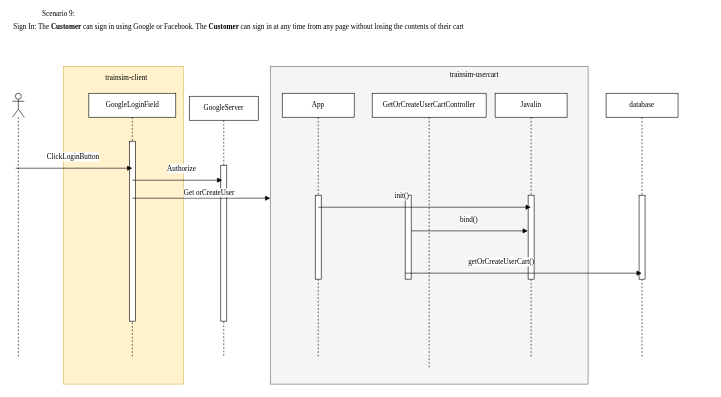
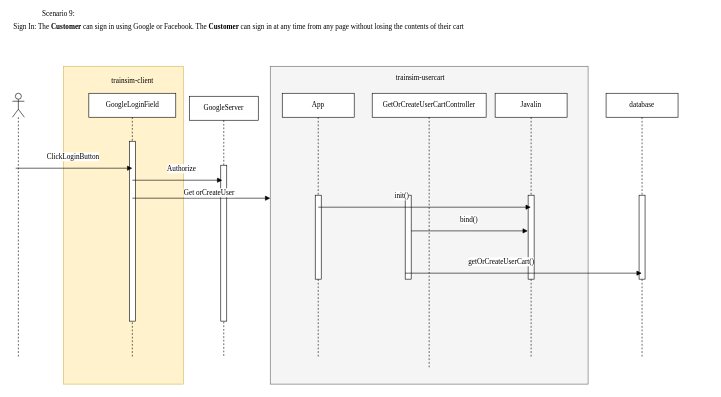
  <mxCell id="0" />
  <mxCell id="1" parent="0" />
  <mxCell id="2" value="" style="html=1;fillColor=#f5f5f5;fontFamily=Verdana;fontSize=12;strokeColor=#666666;fontColor=#333333;" parent="1" vertex="1"><mxGeometry x="450" y="110" width="530" height="530" as="geometry" /></mxCell>
  <mxCell id="3" value="" style="html=1;fillColor=#fff2cc;fontFamily=Verdana;fontSize=12;strokeColor=#d6b656;" parent="1" vertex="1"><mxGeometry x="105" y="110" width="200" height="530" as="geometry" /></mxCell>
  <mxCell id="4" value="&lt;div class=&quot;O1&quot; style=&quot;margin-top: 3.6pt ; margin-bottom: 6pt ; margin-left: 0.81in ; text-indent: -0.31in ; direction: ltr ; unicode-bidi: embed ; word-break: normal&quot;&gt;&lt;font style=&quot;font-size: 12px&quot;&gt;&lt;font style=&quot;font-size: 12px&quot;&gt;Scenario 9:&amp;nbsp;&lt;/font&gt;&lt;/font&gt;&lt;/div&gt;&lt;font style=&quot;font-size: 12px&quot;&gt;&lt;span style=&quot;font-family: &amp;#34;century gothic&amp;#34;&quot;&gt;Sign In: The &lt;/span&gt;&lt;span style=&quot;font-family: &amp;#34;century gothic&amp;#34; ; font-weight: bold&quot;&gt;Customer &lt;/span&gt;&lt;span style=&quot;font-family: &amp;#34;century gothic&amp;#34;&quot;&gt;can sign in using Google or Facebook. The &lt;/span&gt;&lt;span style=&quot;font-family: &amp;#34;century gothic&amp;#34; ; font-weight: bold&quot;&gt;Customer &lt;/span&gt;&lt;span style=&quot;font-family: &amp;#34;century gothic&amp;#34;&quot;&gt;can sign in at any time from any page without losing the contents of their cart&lt;/span&gt;&lt;/font&gt;" style="text;html=1;strokeColor=none;fillColor=none;align=left;verticalAlign=middle;whiteSpace=wrap;rounded=0;fontFamily=Verdana;fontSize=12;" parent="1" vertex="1"><mxGeometry x="20" y="20" width="1160" height="20" as="geometry" /></mxCell>
  <mxCell id="5" value="" style="shape=umlLifeline;participant=umlActor;perimeter=lifelinePerimeter;whiteSpace=wrap;html=1;container=1;collapsible=0;recursiveResize=0;verticalAlign=top;spacingTop=36;outlineConnect=0;size=40;fontFamily=Verdana;fontSize=12;" parent="1" vertex="1"><mxGeometry x="20" y="155" width="20" height="440" as="geometry" /></mxCell>
  <mxCell id="6" value="GoogleServer" style="shape=umlLifeline;perimeter=lifelinePerimeter;whiteSpace=wrap;html=1;container=1;collapsible=0;recursiveResize=0;outlineConnect=0;fontFamily=Verdana;fontSize=12;" parent="1" vertex="1"><mxGeometry x="315" y="160" width="115" height="435" as="geometry" /></mxCell>
  <mxCell id="7" value="" style="html=1;points=[];perimeter=orthogonalPerimeter;rounded=0;shadow=0;comic=0;labelBackgroundColor=none;strokeWidth=1;fontFamily=Verdana;fontSize=12;align=center;" parent="6" vertex="1"><mxGeometry x="52.5" y="115" width="10" height="260" as="geometry" /></mxCell>
  <mxCell id="8" value="App" style="shape=umlLifeline;perimeter=lifelinePerimeter;whiteSpace=wrap;html=1;container=1;collapsible=0;recursiveResize=0;outlineConnect=0;fontFamily=Verdana;fontSize=12;" parent="1" vertex="1"><mxGeometry x="470" y="155" width="120" height="440" as="geometry" /></mxCell>
  <mxCell id="9" value="" style="html=1;points=[];perimeter=orthogonalPerimeter;rounded=0;shadow=0;comic=0;labelBackgroundColor=none;strokeWidth=1;fontFamily=Verdana;fontSize=12;align=center;" parent="8" vertex="1"><mxGeometry x="55" y="170" width="10" height="140" as="geometry" /></mxCell>
  <mxCell id="10" value="GetOrCreateUserCartController" style="shape=umlLifeline;perimeter=lifelinePerimeter;whiteSpace=wrap;html=1;container=1;collapsible=0;recursiveResize=0;outlineConnect=0;fontFamily=Verdana;fontSize=12;" parent="1" vertex="1"><mxGeometry x="620" y="155" width="190" height="460" as="geometry" /></mxCell>
  <mxCell id="11" value="" style="html=1;points=[];perimeter=orthogonalPerimeter;rounded=0;shadow=0;comic=0;labelBackgroundColor=none;strokeWidth=1;fontFamily=Verdana;fontSize=12;align=center;" parent="10" vertex="1"><mxGeometry x="55" y="170" width="10" height="140" as="geometry" /></mxCell>
  <mxCell id="12" value="Javalin" style="shape=umlLifeline;perimeter=lifelinePerimeter;whiteSpace=wrap;html=1;container=1;collapsible=0;recursiveResize=0;outlineConnect=0;fontFamily=Verdana;fontSize=12;" parent="1" vertex="1"><mxGeometry x="825" y="155" width="120" height="440" as="geometry" /></mxCell>
  <mxCell id="13" value="" style="html=1;points=[];perimeter=orthogonalPerimeter;rounded=0;shadow=0;comic=0;labelBackgroundColor=none;strokeWidth=1;fontFamily=Verdana;fontSize=12;align=center;" parent="12" vertex="1"><mxGeometry x="55" y="170" width="10" height="140" as="geometry" /></mxCell>
  <mxCell id="14" value="" style="html=1;verticalAlign=bottom;endArrow=block;fontFamily=Verdana;fontSize=12;" parent="1" target="12" edge="1"><mxGeometry width="80" relative="1" as="geometry"><mxPoint x="530" y="345" as="sourcePoint" /><mxPoint x="685" y="345" as="targetPoint" /><Array as="points"><mxPoint x="560" y="345" /></Array></mxGeometry></mxCell>
  <mxCell id="15" value="init()" style="edgeLabel;html=1;align=center;verticalAlign=middle;resizable=0;points=[];fontFamily=Verdana;fontSize=12;" parent="14" vertex="1" connectable="0"><mxGeometry x="-0.368" y="8" relative="1" as="geometry"><mxPoint x="26" y="-12" as="offset" /></mxGeometry></mxCell>
  <mxCell id="16" value="" style="html=1;verticalAlign=bottom;endArrow=block;fontFamily=Verdana;fontSize=12;" parent="1" edge="1"><mxGeometry width="80" relative="1" as="geometry"><mxPoint x="685" y="384.5" as="sourcePoint" /><mxPoint x="879.5" y="384.5" as="targetPoint" /><Array as="points" /></mxGeometry></mxCell>
  <mxCell id="17" value="bind()" style="edgeLabel;html=1;align=center;verticalAlign=middle;resizable=0;points=[];fontFamily=Verdana;fontSize=12;" parent="16" vertex="1" connectable="0"><mxGeometry x="-0.368" y="8" relative="1" as="geometry"><mxPoint x="34" y="-11.5" as="offset" /></mxGeometry></mxCell>
  <mxCell id="18" value="database" style="shape=umlLifeline;perimeter=lifelinePerimeter;whiteSpace=wrap;html=1;container=1;collapsible=0;recursiveResize=0;outlineConnect=0;fontFamily=Verdana;fontSize=12;" parent="1" vertex="1"><mxGeometry x="1010" y="155" width="120" height="440" as="geometry" /></mxCell>
  <mxCell id="19" value="" style="html=1;points=[];perimeter=orthogonalPerimeter;rounded=0;shadow=0;comic=0;labelBackgroundColor=none;strokeWidth=1;fontFamily=Verdana;fontSize=12;align=center;" parent="18" vertex="1"><mxGeometry x="55" y="170" width="10" height="140" as="geometry" /></mxCell>
  <mxCell id="20" value="GoogleLoginField" style="shape=umlLifeline;perimeter=lifelinePerimeter;whiteSpace=wrap;html=1;container=1;collapsible=0;recursiveResize=0;outlineConnect=0;fontFamily=Verdana;fontSize=12;" parent="1" vertex="1"><mxGeometry x="147.5" y="155" width="145" height="440" as="geometry" /></mxCell>
  <mxCell id="21" value="" style="html=1;points=[];perimeter=orthogonalPerimeter;rounded=0;shadow=0;comic=0;labelBackgroundColor=none;strokeWidth=1;fontFamily=Verdana;fontSize=12;align=center;" parent="20" vertex="1"><mxGeometry x="67.5" y="80" width="10" height="300" as="geometry" /></mxCell>
  <mxCell id="22" value="" style="html=1;verticalAlign=bottom;endArrow=block;fontFamily=Verdana;fontSize=12;" parent="1" target="18" edge="1"><mxGeometry width="80" relative="1" as="geometry"><mxPoint x="675" y="455" as="sourcePoint" /><mxPoint x="869.5" y="455" as="targetPoint" /><Array as="points" /></mxGeometry></mxCell>
  <mxCell id="23" value="getOrCreateUserCart()" style="edgeLabel;html=1;align=center;verticalAlign=middle;resizable=0;points=[];fontFamily=Verdana;fontSize=12;" parent="22" vertex="1" connectable="0"><mxGeometry x="-0.368" y="8" relative="1" as="geometry"><mxPoint x="34" y="-11.5" as="offset" /></mxGeometry></mxCell>
- <mxCell id="24" value="trainsim-client" style="text;html=1;align=center;verticalAlign=middle;resizable=0;points=[];autosize=1;fontSize=12;fontFamily=Verdana;fontColor=#000000;" parent="1" vertex="1"><mxGeometry x="160" y="120" width="100" height="20" as="geometry" /></mxCell>
- <mxCell id="25" value="trainsim-usercart" style="text;html=1;align=center;verticalAlign=middle;resizable=0;points=[];autosize=1;fontSize=12;fontFamily=Verdana;fontColor=#000000;" parent="1" vertex="1"><mxGeometry x="730" y="115" width="120" height="20" as="geometry" /></mxCell>
+ <mxCell id="24" value="trainsim-client" style="text;html=1;align=center;verticalAlign=middle;resizable=0;points=[];autosize=1;fontSize=12;fontFamily=Verdana;fontColor=#000000;" parent="1" vertex="1"><mxGeometry x="170" y="125" width="100" height="20" as="geometry" /></mxCell>
+ <mxCell id="25" value="trainsim-usercart" style="text;html=1;align=center;verticalAlign=middle;resizable=0;points=[];autosize=1;fontSize=12;fontFamily=Verdana;fontColor=#000000;" parent="1" vertex="1"><mxGeometry x="640" y="120" width="120" height="20" as="geometry" /></mxCell>
  <mxCell id="26" value="" style="html=1;verticalAlign=bottom;endArrow=block;fontFamily=Verdana;fontSize=12;" parent="1" edge="1"><mxGeometry width="80" relative="1" as="geometry"><mxPoint x="25.5" y="280" as="sourcePoint" /><mxPoint x="220" y="280" as="targetPoint" /><Array as="points" /></mxGeometry></mxCell>
  <mxCell id="27" value="ClickLoginButton" style="edgeLabel;html=1;align=center;verticalAlign=middle;resizable=0;points=[];fontFamily=Verdana;fontSize=12;" parent="26" vertex="1" connectable="0"><mxGeometry x="-0.368" y="8" relative="1" as="geometry"><mxPoint x="34" y="-11.5" as="offset" /></mxGeometry></mxCell>
  <mxCell id="28" value="" style="html=1;verticalAlign=bottom;endArrow=block;fontFamily=Verdana;fontSize=12;" parent="1" edge="1"><mxGeometry width="80" relative="1" as="geometry"><mxPoint x="220" y="300" as="sourcePoint" /><mxPoint x="370" y="300" as="targetPoint" /><Array as="points" /></mxGeometry></mxCell>
  <mxCell id="29" value="Authorize" style="edgeLabel;html=1;align=center;verticalAlign=middle;resizable=0;points=[];fontFamily=Verdana;fontSize=12;" parent="28" vertex="1" connectable="0"><mxGeometry x="-0.368" y="8" relative="1" as="geometry"><mxPoint x="34" y="-11.5" as="offset" /></mxGeometry></mxCell>
  <mxCell id="30" value="" style="html=1;verticalAlign=bottom;endArrow=block;fontFamily=Verdana;fontSize=12;" parent="1" edge="1"><mxGeometry width="80" relative="1" as="geometry"><mxPoint x="220" y="330" as="sourcePoint" /><mxPoint x="450" y="330" as="targetPoint" /><Array as="points" /></mxGeometry></mxCell>
  <mxCell id="31" value="Get orCreateUser" style="edgeLabel;html=1;align=center;verticalAlign=middle;resizable=0;points=[];fontFamily=Verdana;fontSize=12;" parent="30" vertex="1" connectable="0"><mxGeometry x="-0.368" y="8" relative="1" as="geometry"><mxPoint x="54" y="-2" as="offset" /></mxGeometry></mxCell>
